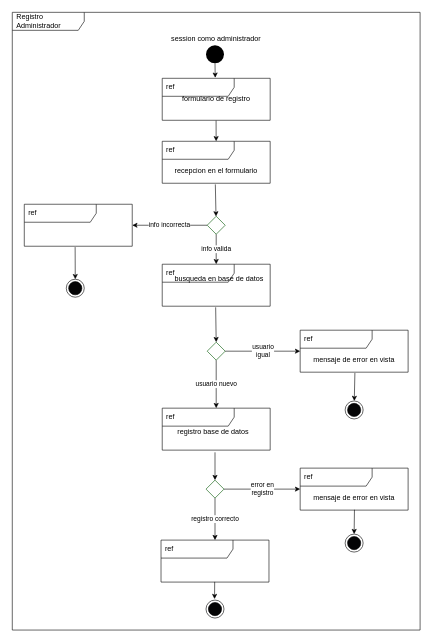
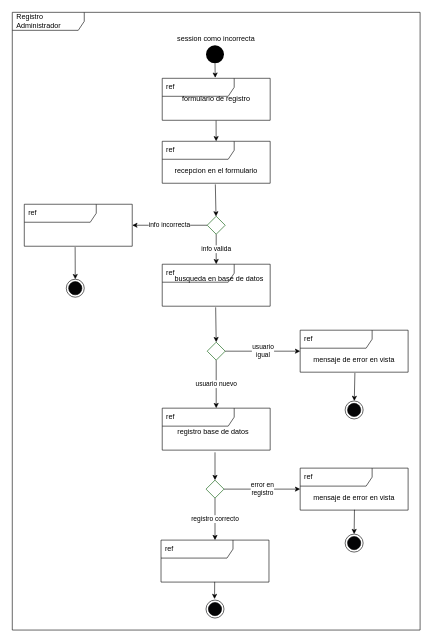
  <mxCell id="0" />
  <mxCell id="1" parent="0" />
  <mxCell id="2" value="Registro Administrador" style="shape=umlFrame;whiteSpace=wrap;html=1;width=120;height=30;boundedLbl=1;verticalAlign=middle;align=left;spacingLeft=5;fillColor=default;" parent="1" vertex="1"><mxGeometry x="20" y="20" width="680" height="1030" as="geometry" /></mxCell>
  <mxCell id="3" value="" style="ellipse;html=1;shape=endState;strokeColor=#000000;fillColor=#040405;" parent="1" vertex="1"><mxGeometry x="110" y="465" width="30" height="30" as="geometry" /></mxCell>
  <mxCell id="4" value="ref" style="shape=umlFrame;whiteSpace=wrap;html=1;width=120;height=30;boundedLbl=1;verticalAlign=middle;align=left;spacingLeft=5;" parent="1" vertex="1"><mxGeometry x="270" y="440" width="180" height="70" as="geometry" /></mxCell>
  <mxCell id="5" value="busqueda en base de datos" style="text;html=1;strokeColor=none;fillColor=none;align=center;verticalAlign=middle;whiteSpace=wrap;rounded=0;" parent="1" vertex="1"><mxGeometry x="285" y="450" width="160" height="30" as="geometry" /></mxCell>
  <mxCell id="6" value="info valida" style="edgeStyle=none;html=1;exitX=0.5;exitY=1;exitDx=0;exitDy=0;" parent="1" source="8" target="4" edge="1"><mxGeometry relative="1" as="geometry" /></mxCell>
  <mxCell id="7" value="info incorrecta" style="edgeStyle=none;html=1;exitX=0;exitY=0.5;exitDx=0;exitDy=0;" parent="1" source="8" target="12" edge="1"><mxGeometry relative="1" as="geometry" /></mxCell>
  <mxCell id="8" value="" style="rhombus;strokeColor=#005700;fillColor=none;fontColor=#ffffff;" parent="1" vertex="1"><mxGeometry x="345" y="360" width="30" height="30" as="geometry" /></mxCell>
  <mxCell id="9" value="ref" style="shape=umlFrame;whiteSpace=wrap;html=1;width=120;height=30;boundedLbl=1;verticalAlign=middle;align=left;spacingLeft=5;" parent="1" vertex="1"><mxGeometry x="270" y="235" width="180" height="70" as="geometry" /></mxCell>
  <mxCell id="10" value="recepcion en el formulario" style="text;html=1;strokeColor=none;fillColor=none;align=center;verticalAlign=middle;whiteSpace=wrap;rounded=0;" parent="1" vertex="1"><mxGeometry x="280" y="270" width="160" height="30" as="geometry" /></mxCell>
  <mxCell id="11" value="" style="endArrow=classic;html=1;exitX=0.492;exitY=1.027;exitDx=0;exitDy=0;exitPerimeter=0;" parent="1" source="9" target="8" edge="1"><mxGeometry width="50" height="50" relative="1" as="geometry"><mxPoint x="430" y="325" as="sourcePoint" /><mxPoint x="430" y="385" as="targetPoint" /></mxGeometry></mxCell>
  <mxCell id="12" value="ref" style="shape=umlFrame;whiteSpace=wrap;html=1;width=120;height=30;boundedLbl=1;verticalAlign=middle;align=left;spacingLeft=5;" parent="1" vertex="1"><mxGeometry x="40" y="340" width="180" height="70" as="geometry" /></mxCell>
  <mxCell id="13" value="" style="endArrow=classic;html=1;exitX=0.471;exitY=1.02;exitDx=0;exitDy=0;exitPerimeter=0;entryX=0.5;entryY=0;entryDx=0;entryDy=0;" parent="1" source="12" target="3" edge="1"><mxGeometry width="50" height="50" relative="1" as="geometry"><mxPoint x="340" y="450" as="sourcePoint" /><mxPoint x="390" y="400" as="targetPoint" /></mxGeometry></mxCell>
  <mxCell id="14" value="ref" style="shape=umlFrame;whiteSpace=wrap;html=1;width=120;height=30;boundedLbl=1;verticalAlign=middle;align=left;spacingLeft=5;" parent="1" vertex="1"><mxGeometry x="500" y="550" width="180" height="70" as="geometry" /></mxCell>
  <mxCell id="15" value="mensaje de error en vista" style="text;html=1;strokeColor=none;fillColor=none;align=center;verticalAlign=middle;whiteSpace=wrap;rounded=0;" parent="1" vertex="1"><mxGeometry x="510" y="585" width="160" height="30" as="geometry" /></mxCell>
  <mxCell id="16" value="usuario nuevo" style="edgeStyle=none;html=1;exitX=0.5;exitY=1;exitDx=0;exitDy=0;" parent="1" source="17" target="20" edge="1"><mxGeometry relative="1" as="geometry" /></mxCell>
  <mxCell id="17" value="" style="rhombus;strokeColor=#005700;fillColor=none;fontColor=#ffffff;" parent="1" vertex="1"><mxGeometry x="345" y="570" width="30" height="30" as="geometry" /></mxCell>
  <mxCell id="18" value="" style="endArrow=classic;html=1;entryX=0.5;entryY=0;entryDx=0;entryDy=0;exitX=0.495;exitY=1.026;exitDx=0;exitDy=0;exitPerimeter=0;" parent="1" source="4" target="17" edge="1"><mxGeometry width="50" height="50" relative="1" as="geometry"><mxPoint x="290" y="570" as="sourcePoint" /><mxPoint x="340" y="520" as="targetPoint" /></mxGeometry></mxCell>
  <mxCell id="19" value="usuario&lt;br&gt;igual" style="endArrow=classic;html=1;exitX=1;exitY=0.5;exitDx=0;exitDy=0;" parent="1" source="17" target="14" edge="1"><mxGeometry width="50" height="50" relative="1" as="geometry"><mxPoint x="290" y="570" as="sourcePoint" /><mxPoint x="340" y="520" as="targetPoint" /></mxGeometry></mxCell>
  <mxCell id="20" value="ref" style="shape=umlFrame;whiteSpace=wrap;html=1;width=120;height=30;boundedLbl=1;verticalAlign=middle;align=left;spacingLeft=5;" parent="1" vertex="1"><mxGeometry x="270" y="680" width="180" height="70" as="geometry" /></mxCell>
  <mxCell id="21" value="registro base de datos" style="text;html=1;strokeColor=none;fillColor=none;align=center;verticalAlign=middle;whiteSpace=wrap;rounded=0;" parent="1" vertex="1"><mxGeometry x="275" y="705" width="160" height="30" as="geometry" /></mxCell>
  <mxCell id="22" value="" style="ellipse;html=1;shape=endState;strokeColor=#000000;fillColor=#040405;" parent="1" vertex="1"><mxGeometry x="575" y="668" width="30" height="30" as="geometry" /></mxCell>
  <mxCell id="23" value="" style="endArrow=classic;html=1;exitX=0.489;exitY=1.052;exitDx=0;exitDy=0;exitPerimeter=0;" parent="1" source="20" target="28" edge="1"><mxGeometry width="50" height="50" relative="1" as="geometry"><mxPoint x="450" y="640" as="sourcePoint" /><mxPoint x="358" y="801" as="targetPoint" /></mxGeometry></mxCell>
  <mxCell id="24" value="" style="endArrow=classic;html=1;exitX=0.507;exitY=1.018;exitDx=0;exitDy=0;exitPerimeter=0;" parent="1" source="14" target="22" edge="1"><mxGeometry width="50" height="50" relative="1" as="geometry"><mxPoint x="587.3" y="623.01" as="sourcePoint" /><mxPoint x="590" y="660" as="targetPoint" /></mxGeometry></mxCell>
  <mxCell id="25" value="ref" style="shape=umlFrame;whiteSpace=wrap;html=1;width=120;height=30;boundedLbl=1;verticalAlign=middle;align=left;spacingLeft=5;" parent="1" vertex="1"><mxGeometry x="500" y="780" width="180" height="70" as="geometry" /></mxCell>
  <mxCell id="26" value="mensaje de error en vista" style="text;html=1;strokeColor=none;fillColor=none;align=center;verticalAlign=middle;whiteSpace=wrap;rounded=0;" parent="1" vertex="1"><mxGeometry x="510" y="815" width="160" height="30" as="geometry" /></mxCell>
  <mxCell id="27" value="registro correcto" style="edgeStyle=none;html=1;exitX=0.5;exitY=1;exitDx=0;exitDy=0;" parent="1" source="28" target="30" edge="1"><mxGeometry relative="1" as="geometry" /></mxCell>
  <mxCell id="28" value="" style="rhombus;strokeColor=#005700;fillColor=none;fontColor=#ffffff;" parent="1" vertex="1"><mxGeometry x="343" y="800" width="30" height="30" as="geometry" /></mxCell>
  <mxCell id="29" value="error en&lt;br&gt;registro" style="endArrow=classic;html=1;exitX=1;exitY=0.5;exitDx=0;exitDy=0;" parent="1" source="28" target="25" edge="1"><mxGeometry width="50" height="50" relative="1" as="geometry"><mxPoint x="288" y="840" as="sourcePoint" /><mxPoint x="338" y="790" as="targetPoint" /></mxGeometry></mxCell>
  <mxCell id="30" value="ref" style="shape=umlFrame;whiteSpace=wrap;html=1;width=120;height=30;boundedLbl=1;verticalAlign=middle;align=left;spacingLeft=5;" parent="1" vertex="1"><mxGeometry x="268" y="900" width="180" height="70" as="geometry" /></mxCell>
  <mxCell id="31" value="" style="ellipse;html=1;shape=endState;strokeColor=#000000;fillColor=#040405;" parent="1" vertex="1"><mxGeometry x="575" y="890" width="30" height="30" as="geometry" /></mxCell>
  <mxCell id="32" value="" style="endArrow=classic;html=1;entryX=0.5;entryY=0;entryDx=0;entryDy=0;exitX=0.503;exitY=0.991;exitDx=0;exitDy=0;exitPerimeter=0;" parent="1" source="25" target="31" edge="1"><mxGeometry width="50" height="50" relative="1" as="geometry"><mxPoint x="560" y="920" as="sourcePoint" /><mxPoint x="610" y="870" as="targetPoint" /></mxGeometry></mxCell>
  <mxCell id="33" value="" style="ellipse;html=1;shape=endState;strokeColor=#000000;fillColor=#040405;" parent="1" vertex="1"><mxGeometry x="343" y="1000" width="30" height="30" as="geometry" /></mxCell>
  <mxCell id="34" value="" style="endArrow=classic;html=1;entryX=0.475;entryY=-0.057;entryDx=0;entryDy=0;entryPerimeter=0;exitX=0.497;exitY=0.995;exitDx=0;exitDy=0;exitPerimeter=0;" parent="1" source="30" target="33" edge="1"><mxGeometry width="50" height="50" relative="1" as="geometry"><mxPoint x="360" y="1010" as="sourcePoint" /><mxPoint x="410" y="960" as="targetPoint" /></mxGeometry></mxCell>
  <mxCell id="35" style="edgeStyle=none;html=1;exitX=0.5;exitY=1;exitDx=0;exitDy=0;entryX=0.491;entryY=-0.013;entryDx=0;entryDy=0;entryPerimeter=0;" parent="1" source="36" target="37" edge="1"><mxGeometry relative="1" as="geometry" /></mxCell>
  <mxCell id="36" value="" style="ellipse;strokeColor=none;fillColor=#000000;" parent="1" vertex="1"><mxGeometry x="343" y="75" width="30" height="30" as="geometry" /></mxCell>
  <mxCell id="37" value="ref" style="shape=umlFrame;whiteSpace=wrap;html=1;width=120;height=30;boundedLbl=1;verticalAlign=middle;align=left;spacingLeft=5;" parent="1" vertex="1"><mxGeometry x="270" y="130" width="180" height="70" as="geometry" /></mxCell>
  <mxCell id="38" value="formulario de registro" style="text;html=1;strokeColor=none;fillColor=none;align=center;verticalAlign=middle;whiteSpace=wrap;rounded=0;" parent="1" vertex="1"><mxGeometry x="280" y="150" width="160" height="30" as="geometry" /></mxCell>
  <mxCell id="39" value="" style="endArrow=classic;html=1;exitX=0.499;exitY=1.006;exitDx=0;exitDy=0;exitPerimeter=0;" parent="1" source="37" target="9" edge="1"><mxGeometry width="50" height="50" relative="1" as="geometry"><mxPoint x="355" y="230" as="sourcePoint" /><mxPoint x="405" y="180" as="targetPoint" /></mxGeometry></mxCell>
- <mxCell id="40" value="&lt;span style=&quot;color: rgb(0, 0, 0);&quot;&gt;session como administrador&lt;/span&gt;" style="text;html=1;strokeColor=none;fillColor=none;align=center;verticalAlign=middle;whiteSpace=wrap;rounded=0;fontColor=#FFFFFF;" vertex="1" parent="1"><mxGeometry x="275" y="49" width="170" height="30" as="geometry" /></mxCell>
+ <mxCell id="40" value="&lt;span style=&quot;color: rgb(0, 0, 0);&quot;&gt;session como incorrecta&lt;/span&gt;" style="text;html=1;strokeColor=none;fillColor=none;align=center;verticalAlign=middle;whiteSpace=wrap;rounded=0;fontColor=#FFFFFF;" vertex="1" parent="1"><mxGeometry x="275" y="49" width="170" height="30" as="geometry" /></mxCell>
